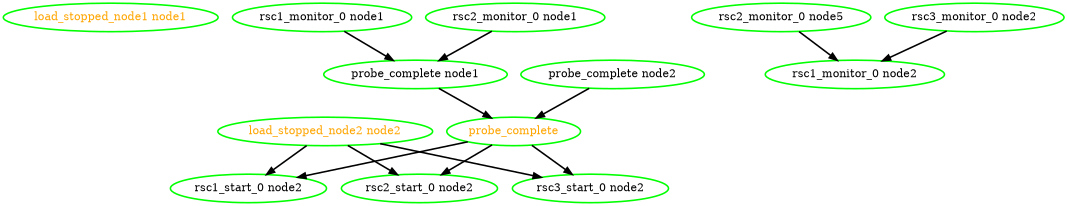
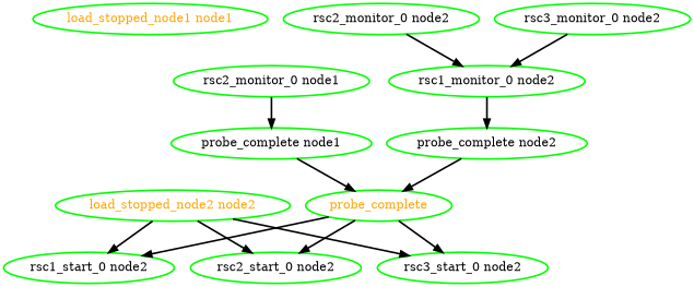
  digraph {
    node [color=green fontcolor=black style=bold]
    edge [style=bold]
    "load_stopped_node1 node1" [fontcolor=orange]
    "load_stopped_node2 node2" [fontcolor=orange]
    "rsc1_start_0 node2"
    "rsc2_start_0 node2"
    "rsc3_start_0 node2"
    probe_complete [fontcolor=orange]
    "probe_complete node1"
    "probe_complete node2"
-   "rsc1_monitor_0 node1"
    "rsc1_monitor_0 node2"
    "rsc2_monitor_0 node1"
-   "rsc2_monitor_0 node2" [label="rsc2_monitor_0 node5"]
+   "rsc2_monitor_0 node2"
    "rsc3_monitor_0 node2"
    "load_stopped_node2 node2" -> "rsc1_start_0 node2"
    "load_stopped_node2 node2" -> "rsc2_start_0 node2"
    "load_stopped_node2 node2" -> "rsc3_start_0 node2"
    probe_complete -> "rsc1_start_0 node2"
    probe_complete -> "rsc2_start_0 node2"
    probe_complete -> "rsc3_start_0 node2"
    "probe_complete node1" -> probe_complete
    "probe_complete node2" -> probe_complete
-   "rsc1_monitor_0 node1" -> "probe_complete node1"
+   "rsc1_monitor_0 node2" -> "probe_complete node2"
    "rsc2_monitor_0 node1" -> "probe_complete node1"
    "rsc2_monitor_0 node2" -> "rsc1_monitor_0 node2"
    "rsc3_monitor_0 node2" -> "rsc1_monitor_0 node2"
  }
